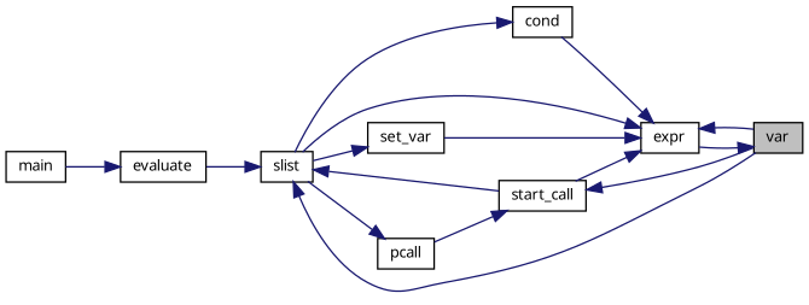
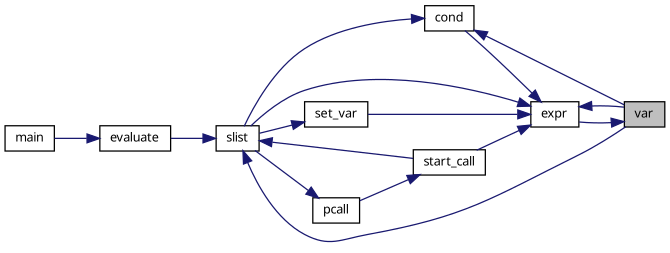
  digraph {
    rankdir=RL
    node [color=black fillcolor=white fontname="LiberationSans-Regular.ttf" fontsize=10 shape=record style=filled]
    edge [color=midnightblue dir=back fontname="LiberationSans-Regular.ttf" fontsize=10 labelfontname="LiberationSans-Regular.ttf" labelfontsize=10 style=solid]
    n1 [fillcolor=grey75 fontcolor=black height=0.2 label=var width=0.4]
    n2 [height=0.2 label=expr width=0.4]
    n3 [height=0.2 label=cond width=0.4]
    n4 [height=0.2 label=slist width=0.4]
    n5 [height=0.2 label=set_var width=0.4]
    n6 [height=0.2 label=start_call width=0.4]
    n7 [height=0.2 label=evaluate width=0.4]
    n8 [height=0.2 label=pcall width=0.4]
    n9 [height=0.2 label=main width=0.4]
    n1 -> n2
    n2 -> n1
    n2 -> n3
    n2 -> n4
    n2 -> n5
    n2 -> n6
    n3 -> n4
    n4 -> n1
    n4 -> n6
    n4 -> n7
    n5 -> n4
-   n6 -> n1
+   n3 -> n1
    n6 -> n8
    n7 -> n9
    n8 -> n4
  }
